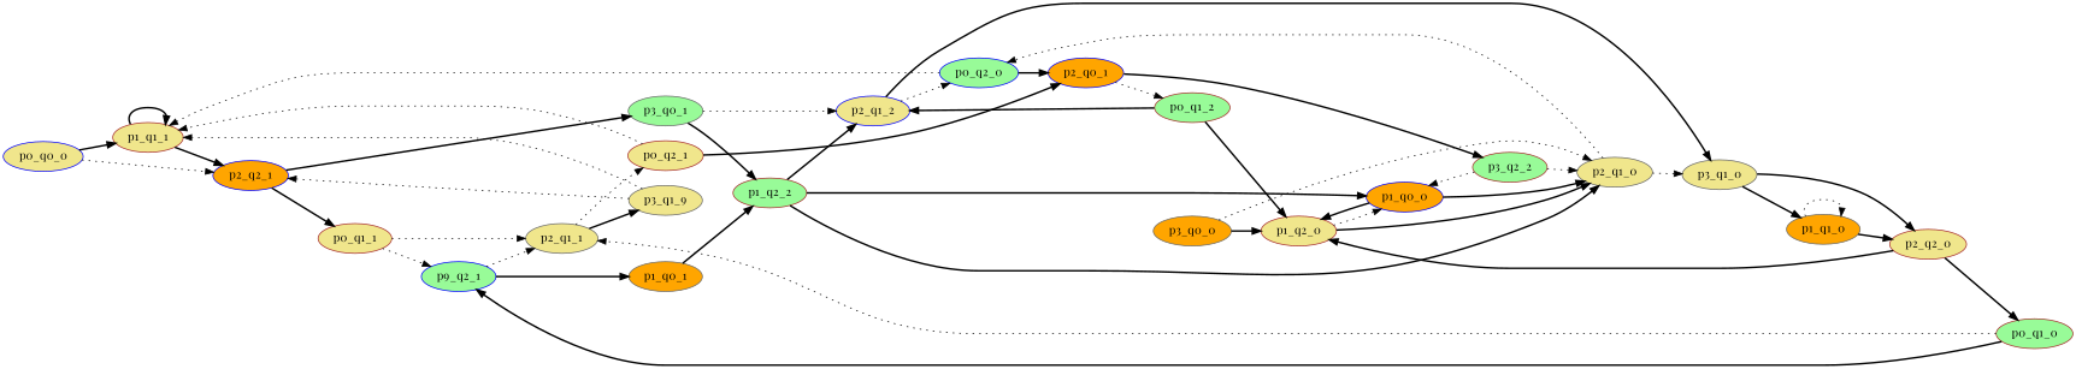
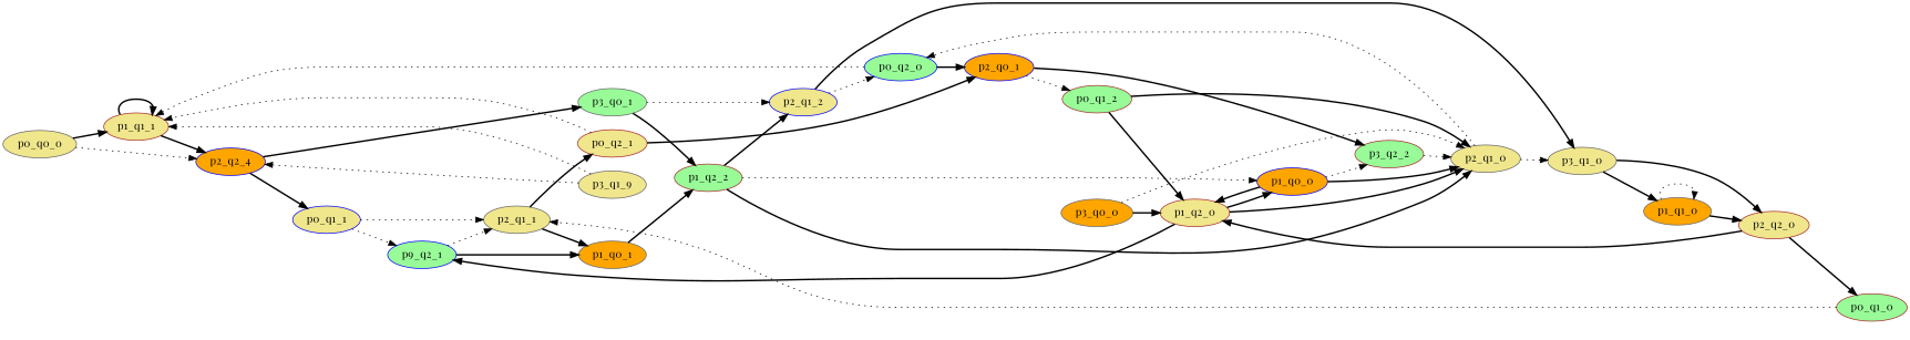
  digraph {
    fontname="Playfair Display"
    rankdir=LR
    node [color=brown fillcolor=khaki fontname="Playfair Display" style=filled]
    edge [fontname="Playfair Display" style=bold]
    p1_q1_1
-   p0_q0_0 [color=blue]
-   p2_q2_1 [color=blue fillcolor=orange]
-   p0_q1_1
+   p0_q0_0 [color=gray40]
+   p2_q2_1 [color=blue fillcolor=orange label=p2_q2_4]
+   p0_q1_1 [color=blue]
    p3_q0_1 [color=gray40 fillcolor=palegreen]
    n6 [color=blue fillcolor=palegreen label=p9_q2_1]
    p2_q1_1 [color=gray40]
    p2_q1_2 [color=blue]
    p1_q2_2 [fillcolor=palegreen]
    p1_q0_1 [color=gray40 fillcolor=orange]
    p0_q2_1
    n12 [color=gray40 label=p3_q1_9]
    p0_q2_0 [color=blue fillcolor=palegreen]
    p3_q1_0 [color=gray40]
    p2_q1_0 [color=gray40]
    p1_q0_0 [color=blue fillcolor=orange]
    p2_q0_1 [color=blue fillcolor=orange]
    p2_q2_0
    p1_q1_0 [color=gray40 fillcolor=orange]
    p1_q2_0
    p0_q1_2 [fillcolor=palegreen]
    p3_q2_2 [fillcolor=palegreen]
    p0_q1_0 [fillcolor=palegreen]
    p3_q0_0 [color=gray40 fillcolor=orange]
    p1_q1_1 -> p1_q1_1
    p1_q1_1 -> p2_q2_1
    p0_q0_0 -> p1_q1_1
    p0_q0_0 -> p2_q2_1 [style=dotted]
    p2_q2_1 -> p0_q1_1
    p2_q2_1 -> p3_q0_1
    p0_q1_1 -> n6 [style=dotted]
    p0_q1_1 -> p2_q1_1 [style=dotted]
    p3_q0_1 -> p2_q1_2 [style=dotted]
    p3_q0_1 -> p1_q2_2
    n6 -> p2_q1_1 [style=dotted]
    n6 -> p1_q0_1
-   p2_q1_1 -> p0_q2_1 [style=dotted]
-   p2_q1_1 -> n12
+   p2_q1_1 -> p0_q2_1
+   p2_q1_1 -> p1_q0_1
    p2_q1_2 -> p0_q2_0 [style=dotted]
    p2_q1_2 -> p3_q1_0
    p1_q2_2 -> p2_q1_2
    p1_q2_2 -> p2_q1_0
-   p1_q2_2 -> p1_q0_0
+   p1_q2_2 -> p1_q0_0 [style=dotted]
    p1_q0_1 -> p1_q2_2
    p0_q2_1 -> p1_q1_1 [style=dotted]
    p0_q2_1 -> p2_q0_1
    n12 -> p1_q1_1 [style=dotted]
    n12 -> p2_q2_1 [style=dotted]
    p0_q2_0 -> p1_q1_1 [style=dotted]
    p0_q2_0 -> p2_q0_1
    p3_q1_0 -> p2_q2_0
    p3_q1_0 -> p1_q1_0
    p2_q1_0 -> p0_q2_0 [style=dotted]
    p2_q1_0 -> p3_q1_0 [style=dotted]
    p1_q0_0 -> p2_q1_0
    p1_q0_0 -> p1_q2_0
    p2_q0_1 -> p0_q1_2 [style=dotted]
    p2_q0_1 -> p3_q2_2
    p2_q2_0 -> p1_q2_0
    p2_q2_0 -> p0_q1_0
    p1_q1_0 -> p2_q2_0
    p1_q1_0 -> p1_q1_0 [style=dotted]
    p1_q2_0 -> p2_q1_0
-   p1_q2_0 -> p1_q0_0 [style=dotted]
-   p0_q1_2 -> p2_q1_2
+   p1_q2_0 -> p1_q0_0
+   p0_q1_2 -> p2_q1_0
    p0_q1_2 -> p1_q2_0
    p3_q2_2 -> p2_q1_0 [style=dotted]
-   p3_q2_2 -> p1_q0_0 [style=dotted]
-   p0_q1_0 -> n6
+   p1_q0_0 -> p3_q2_2 [style=dotted]
+   p1_q2_0 -> n6
    p0_q1_0 -> p2_q1_1 [style=dotted]
    p3_q0_0 -> p2_q1_0 [style=dotted]
    p3_q0_0 -> p1_q2_0
  }
